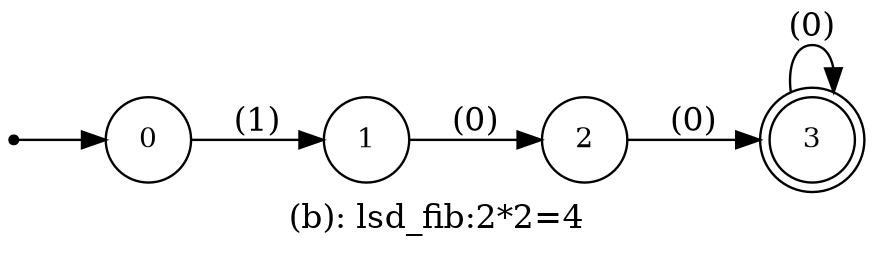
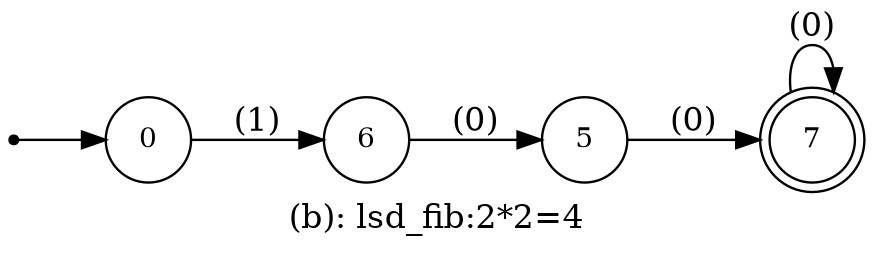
  digraph {
    label="(b): lsd_fib:2*2=4"
    rankdir=LR
    node [fontsize=12 shape=circle]
    n1 [label=0]
-   n2 [label=1]
-   n3 [label=2]
-   n4 [label=3 shape=doublecircle]
+   n2 [label=6]
+   n3 [label=5]
+   n4 [label=7 shape=doublecircle]
    n5 [label=3 shape=point]
    n1 -> n2 [label="(1)"]
    n2 -> n3 [label="(0)"]
    n3 -> n4 [label="(0)"]
    n4 -> n4 [label="(0)"]
    n5 -> n1
  }
